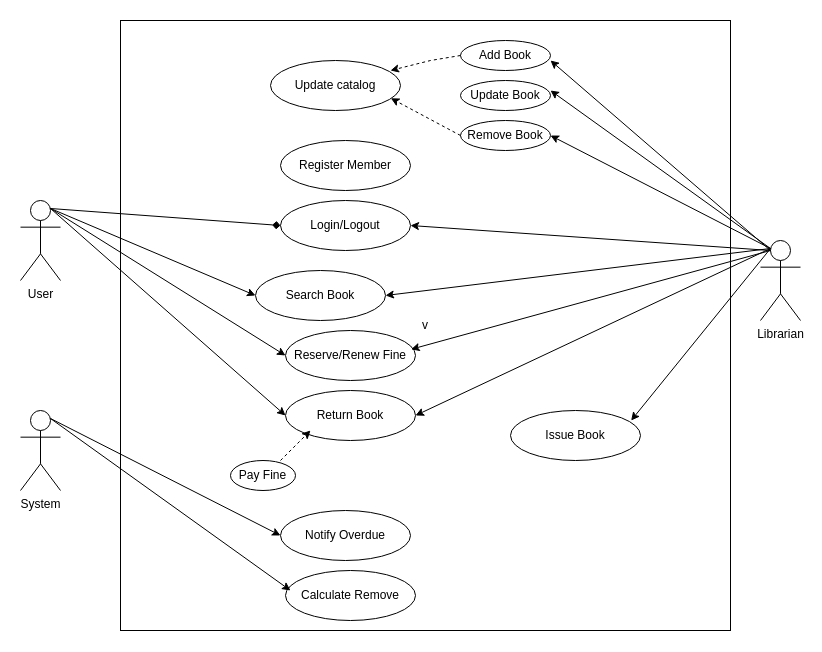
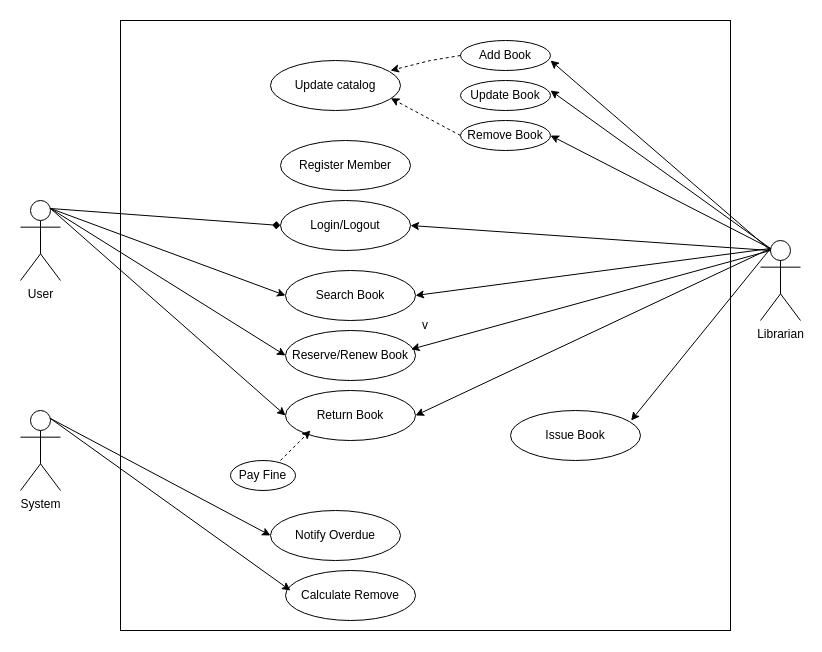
  <mxCell id="0" />
  <mxCell id="1" parent="0" />
  <mxCell id="2" value="v" style="whiteSpace=wrap;html=1;aspect=fixed;" vertex="1" parent="1"><mxGeometry x="120" y="20" width="610" height="610" as="geometry" /></mxCell>
  <mxCell id="3" value="Update catalog" style="ellipse;whiteSpace=wrap;html=1;" vertex="1" parent="1"><mxGeometry x="270" y="60" width="130" height="50" as="geometry" /></mxCell>
  <mxCell id="4" value="Add Book" style="ellipse;whiteSpace=wrap;html=1;" vertex="1" parent="1"><mxGeometry x="460" y="40" width="90" height="30" as="geometry" /></mxCell>
  <mxCell id="5" value="Update Book" style="ellipse;whiteSpace=wrap;html=1;" vertex="1" parent="1"><mxGeometry x="460" y="80" width="90" height="30" as="geometry" /></mxCell>
  <mxCell id="6" value="Remove Book" style="ellipse;whiteSpace=wrap;html=1;" vertex="1" parent="1"><mxGeometry x="460" y="120" width="90" height="30" as="geometry" /></mxCell>
  <mxCell id="7" value="Login/Logout" style="ellipse;whiteSpace=wrap;html=1;" vertex="1" parent="1"><mxGeometry x="280" y="200" width="130" height="50" as="geometry" /></mxCell>
- <mxCell id="8" value="Search Book" style="ellipse;whiteSpace=wrap;html=1;" vertex="1" parent="1"><mxGeometry x="255" y="270" width="130" height="50" as="geometry" /></mxCell>
+ <mxCell id="8" value="Search Book" style="ellipse;whiteSpace=wrap;html=1;" vertex="1" parent="1"><mxGeometry x="285" y="270" width="130" height="50" as="geometry" /></mxCell>
  <mxCell id="9" value="Register Member" style="ellipse;whiteSpace=wrap;html=1;" vertex="1" parent="1"><mxGeometry x="280" y="140" width="130" height="50" as="geometry" /></mxCell>
- <mxCell id="10" value="Reserve/Renew Fine" style="ellipse;whiteSpace=wrap;html=1;" vertex="1" parent="1"><mxGeometry x="285" y="330" width="130" height="50" as="geometry" /></mxCell>
+ <mxCell id="10" value="Reserve/Renew Book" style="ellipse;whiteSpace=wrap;html=1;" vertex="1" parent="1"><mxGeometry x="285" y="330" width="130" height="50" as="geometry" /></mxCell>
  <mxCell id="11" value="Return Book" style="ellipse;whiteSpace=wrap;html=1;" vertex="1" parent="1"><mxGeometry x="285" y="390" width="130" height="50" as="geometry" /></mxCell>
  <mxCell id="12" value="Issue Book" style="ellipse;whiteSpace=wrap;html=1;" vertex="1" parent="1"><mxGeometry x="510" y="410" width="130" height="50" as="geometry" /></mxCell>
  <mxCell id="13" value="Calculate Remove" style="ellipse;whiteSpace=wrap;html=1;" vertex="1" parent="1"><mxGeometry x="285" y="570" width="130" height="50" as="geometry" /></mxCell>
- <mxCell id="14" value="Notify Overdue" style="ellipse;whiteSpace=wrap;html=1;" vertex="1" parent="1"><mxGeometry x="280" y="510" width="130" height="50" as="geometry" /></mxCell>
+ <mxCell id="14" value="Notify Overdue" style="ellipse;whiteSpace=wrap;html=1;" vertex="1" parent="1"><mxGeometry x="270" y="510" width="130" height="50" as="geometry" /></mxCell>
  <mxCell id="15" value="User" style="shape=umlActor;verticalLabelPosition=bottom;verticalAlign=top;html=1;outlineConnect=0;" vertex="1" parent="1"><mxGeometry x="20" y="200" width="40" height="80" as="geometry" /></mxCell>
  <mxCell id="16" value="System" style="shape=umlActor;verticalLabelPosition=bottom;verticalAlign=top;html=1;outlineConnect=0;" vertex="1" parent="1"><mxGeometry x="20" y="410" width="40" height="80" as="geometry" /></mxCell>
  <mxCell id="17" value="Librarian" style="shape=umlActor;verticalLabelPosition=bottom;verticalAlign=top;html=1;outlineConnect=0;" vertex="1" parent="1"><mxGeometry x="760" y="240" width="40" height="80" as="geometry" /></mxCell>
  <mxCell id="18" value="" style="endArrow=classic;html=1;rounded=0;" edge="1" parent="1"><mxGeometry width="50" height="50" relative="1" as="geometry"><mxPoint x="770" y="250" as="sourcePoint" /><mxPoint x="550" y="60" as="targetPoint" /><Array as="points"><mxPoint x="550" y="60" /></Array></mxGeometry></mxCell>
  <mxCell id="19" value="" style="endArrow=classic;html=1;rounded=0;exitX=0.25;exitY=0.1;exitDx=0;exitDy=0;exitPerimeter=0;" edge="1" parent="1" source="17"><mxGeometry width="50" height="50" relative="1" as="geometry"><mxPoint x="780" y="270" as="sourcePoint" /><mxPoint x="550" y="90" as="targetPoint" /><Array as="points"><mxPoint x="550" y="90" /></Array></mxGeometry></mxCell>
  <mxCell id="20" value="" style="endArrow=classic;html=1;rounded=0;exitX=0.25;exitY=0.1;exitDx=0;exitDy=0;exitPerimeter=0;" edge="1" parent="1" source="17"><mxGeometry width="50" height="50" relative="1" as="geometry"><mxPoint x="780" y="315" as="sourcePoint" /><mxPoint x="550" y="135" as="targetPoint" /><Array as="points"><mxPoint x="550" y="135" /></Array></mxGeometry></mxCell>
  <mxCell id="21" value="" style="endArrow=classic;html=1;rounded=0;entryX=1;entryY=0.5;entryDx=0;entryDy=0;" edge="1" parent="1" target="7"><mxGeometry width="50" height="50" relative="1" as="geometry"><mxPoint x="770" y="250" as="sourcePoint" /><mxPoint x="460" y="300" as="targetPoint" /></mxGeometry></mxCell>
  <mxCell id="22" value="" style="endArrow=classic;html=1;rounded=0;exitX=0.25;exitY=0.1;exitDx=0;exitDy=0;exitPerimeter=0;entryX=1;entryY=0.5;entryDx=0;entryDy=0;" edge="1" parent="1" source="17" target="8"><mxGeometry width="50" height="50" relative="1" as="geometry"><mxPoint x="410" y="350" as="sourcePoint" /><mxPoint x="460" y="300" as="targetPoint" /></mxGeometry></mxCell>
  <mxCell id="23" value="" style="endArrow=classic;html=1;rounded=0;entryX=0.966;entryY=0.376;entryDx=0;entryDy=0;entryPerimeter=0;" edge="1" parent="1" target="10"><mxGeometry width="50" height="50" relative="1" as="geometry"><mxPoint x="770" y="250" as="sourcePoint" /><mxPoint x="460" y="300" as="targetPoint" /></mxGeometry></mxCell>
  <mxCell id="24" value="" style="endArrow=classic;html=1;rounded=0;exitX=0.25;exitY=0.1;exitDx=0;exitDy=0;exitPerimeter=0;entryX=1;entryY=0.5;entryDx=0;entryDy=0;" edge="1" parent="1" source="17" target="11"><mxGeometry width="50" height="50" relative="1" as="geometry"><mxPoint x="410" y="450" as="sourcePoint" /><mxPoint x="460" y="400" as="targetPoint" /></mxGeometry></mxCell>
  <mxCell id="25" value="" style="endArrow=classic;html=1;rounded=0;exitX=0.25;exitY=0.1;exitDx=0;exitDy=0;exitPerimeter=0;entryX=0.928;entryY=0.2;entryDx=0;entryDy=0;entryPerimeter=0;" edge="1" parent="1" source="17" target="12"><mxGeometry width="50" height="50" relative="1" as="geometry"><mxPoint x="410" y="450" as="sourcePoint" /><mxPoint x="460" y="400" as="targetPoint" /></mxGeometry></mxCell>
  <mxCell id="26" value="Pay Fine" style="ellipse;whiteSpace=wrap;html=1;" vertex="1" parent="1"><mxGeometry x="230" y="460" width="65" height="30" as="geometry" /></mxCell>
  <mxCell id="27" value="" style="endArrow=classic;html=1;rounded=0;exitX=0.75;exitY=0.1;exitDx=0;exitDy=0;exitPerimeter=0;entryX=0;entryY=0.5;entryDx=0;entryDy=0;" edge="1" parent="1" source="16" target="14"><mxGeometry width="50" height="50" relative="1" as="geometry"><mxPoint x="410" y="550" as="sourcePoint" /><mxPoint x="460" y="500" as="targetPoint" /></mxGeometry></mxCell>
  <mxCell id="28" value="" style="endArrow=classic;html=1;rounded=0;exitX=0.75;exitY=0.1;exitDx=0;exitDy=0;exitPerimeter=0;" edge="1" parent="1" source="16"><mxGeometry width="50" height="50" relative="1" as="geometry"><mxPoint x="410" y="550" as="sourcePoint" /><mxPoint x="290" y="590" as="targetPoint" /></mxGeometry></mxCell>
  <mxCell id="29" value="" style="endArrow=diamond;html=1;rounded=0;exitX=0.75;exitY=0.1;exitDx=0;exitDy=0;exitPerimeter=0;entryX=0;entryY=0.5;entryDx=0;entryDy=0;" edge="1" parent="1" source="15" target="7"><mxGeometry width="50" height="50" relative="1" as="geometry"><mxPoint x="410" y="250" as="sourcePoint" /><mxPoint x="460" y="200" as="targetPoint" /></mxGeometry></mxCell>
  <mxCell id="30" value="" style="endArrow=classic;html=1;rounded=0;exitX=0.75;exitY=0.1;exitDx=0;exitDy=0;exitPerimeter=0;entryX=0;entryY=0.5;entryDx=0;entryDy=0;" edge="1" parent="1" source="15" target="8"><mxGeometry width="50" height="50" relative="1" as="geometry"><mxPoint x="410" y="250" as="sourcePoint" /><mxPoint x="460" y="200" as="targetPoint" /></mxGeometry></mxCell>
  <mxCell id="31" value="" style="endArrow=classic;html=1;rounded=0;exitX=0.75;exitY=0.1;exitDx=0;exitDy=0;exitPerimeter=0;entryX=0;entryY=0.5;entryDx=0;entryDy=0;" edge="1" parent="1" source="15" target="10"><mxGeometry width="50" height="50" relative="1" as="geometry"><mxPoint x="410" y="250" as="sourcePoint" /><mxPoint x="460" y="200" as="targetPoint" /></mxGeometry></mxCell>
  <mxCell id="32" value="" style="endArrow=classic;html=1;rounded=0;exitX=0.75;exitY=0.1;exitDx=0;exitDy=0;exitPerimeter=0;entryX=0;entryY=0.5;entryDx=0;entryDy=0;" edge="1" parent="1" source="15" target="11"><mxGeometry width="50" height="50" relative="1" as="geometry"><mxPoint x="410" y="250" as="sourcePoint" /><mxPoint x="460" y="200" as="targetPoint" /></mxGeometry></mxCell>
  <mxCell id="33" value="" style="endArrow=classic;html=1;rounded=0;dashed=1;" edge="1" parent="1"><mxGeometry width="50" height="50" relative="1" as="geometry"><mxPoint x="280" y="460" as="sourcePoint" /><mxPoint x="310" y="430" as="targetPoint" /><Array as="points"><mxPoint x="280" y="460" /></Array></mxGeometry></mxCell>
  <mxCell id="34" value="" style="endArrow=classic;html=1;rounded=0;dashed=1;exitX=0;exitY=0.5;exitDx=0;exitDy=0;entryX=0.923;entryY=0.2;entryDx=0;entryDy=0;entryPerimeter=0;" edge="1" parent="1" source="4" target="3"><mxGeometry width="50" height="50" relative="1" as="geometry"><mxPoint x="400" y="90" as="sourcePoint" /><mxPoint x="450" y="40" as="targetPoint" /><Array as="points"><mxPoint x="430" y="60" /></Array></mxGeometry></mxCell>
  <mxCell id="35" value="" style="endArrow=classic;html=1;rounded=0;dashed=1;exitX=0;exitY=0.5;exitDx=0;exitDy=0;entryX=0.926;entryY=0.756;entryDx=0;entryDy=0;entryPerimeter=0;" edge="1" parent="1" source="6" target="3"><mxGeometry width="50" height="50" relative="1" as="geometry"><mxPoint x="540" y="250" as="sourcePoint" /><mxPoint x="590" y="200" as="targetPoint" /></mxGeometry></mxCell>
